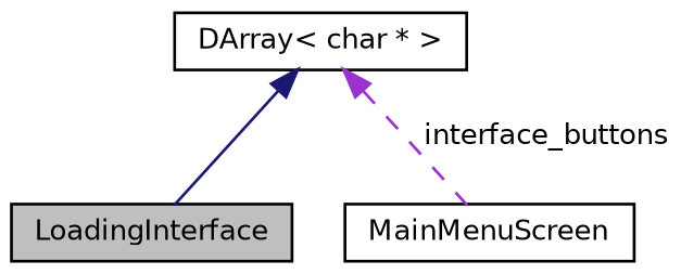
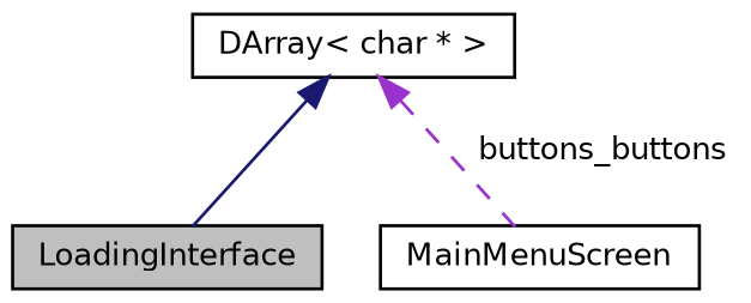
  digraph {
    node [color=black fillcolor=white fontname=Helvetica fontsize=10 shape=record style=filled]
    edge [dir=back fontname=Helvetica fontsize=10 labelfontname=Helvetica labelfontsize=10]
    n1 [fillcolor=grey75 fontcolor=black height=0.2 label=LoadingInterface width=0.4]
    n2 [height=0.2 label=MainMenuScreen width=0.4]
    n3 [height=0.2 label="DArray\< char * \>" width=0.4]
    n3 -> n1 [color=midnightblue style=solid]
-   n3 -> n2 [color=darkorchid3 label=" interface_buttons" style=dashed]
+   n3 -> n2 [color=darkorchid3 label=" buttons_buttons" style=dashed]
  }
